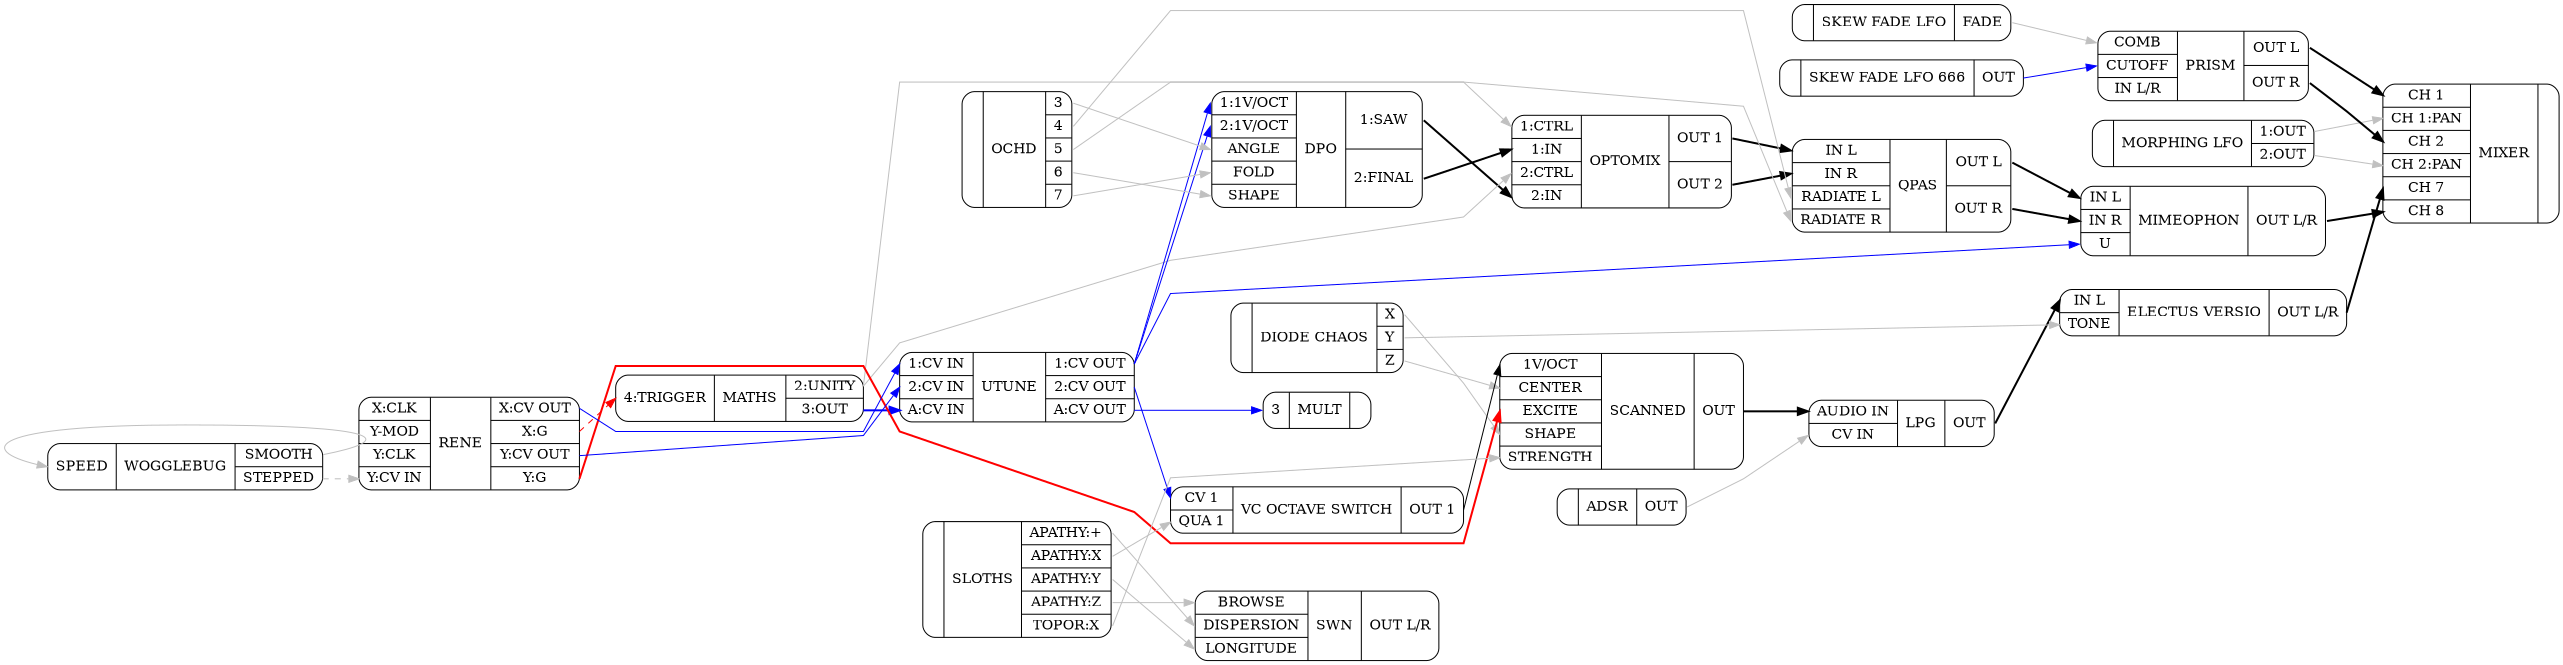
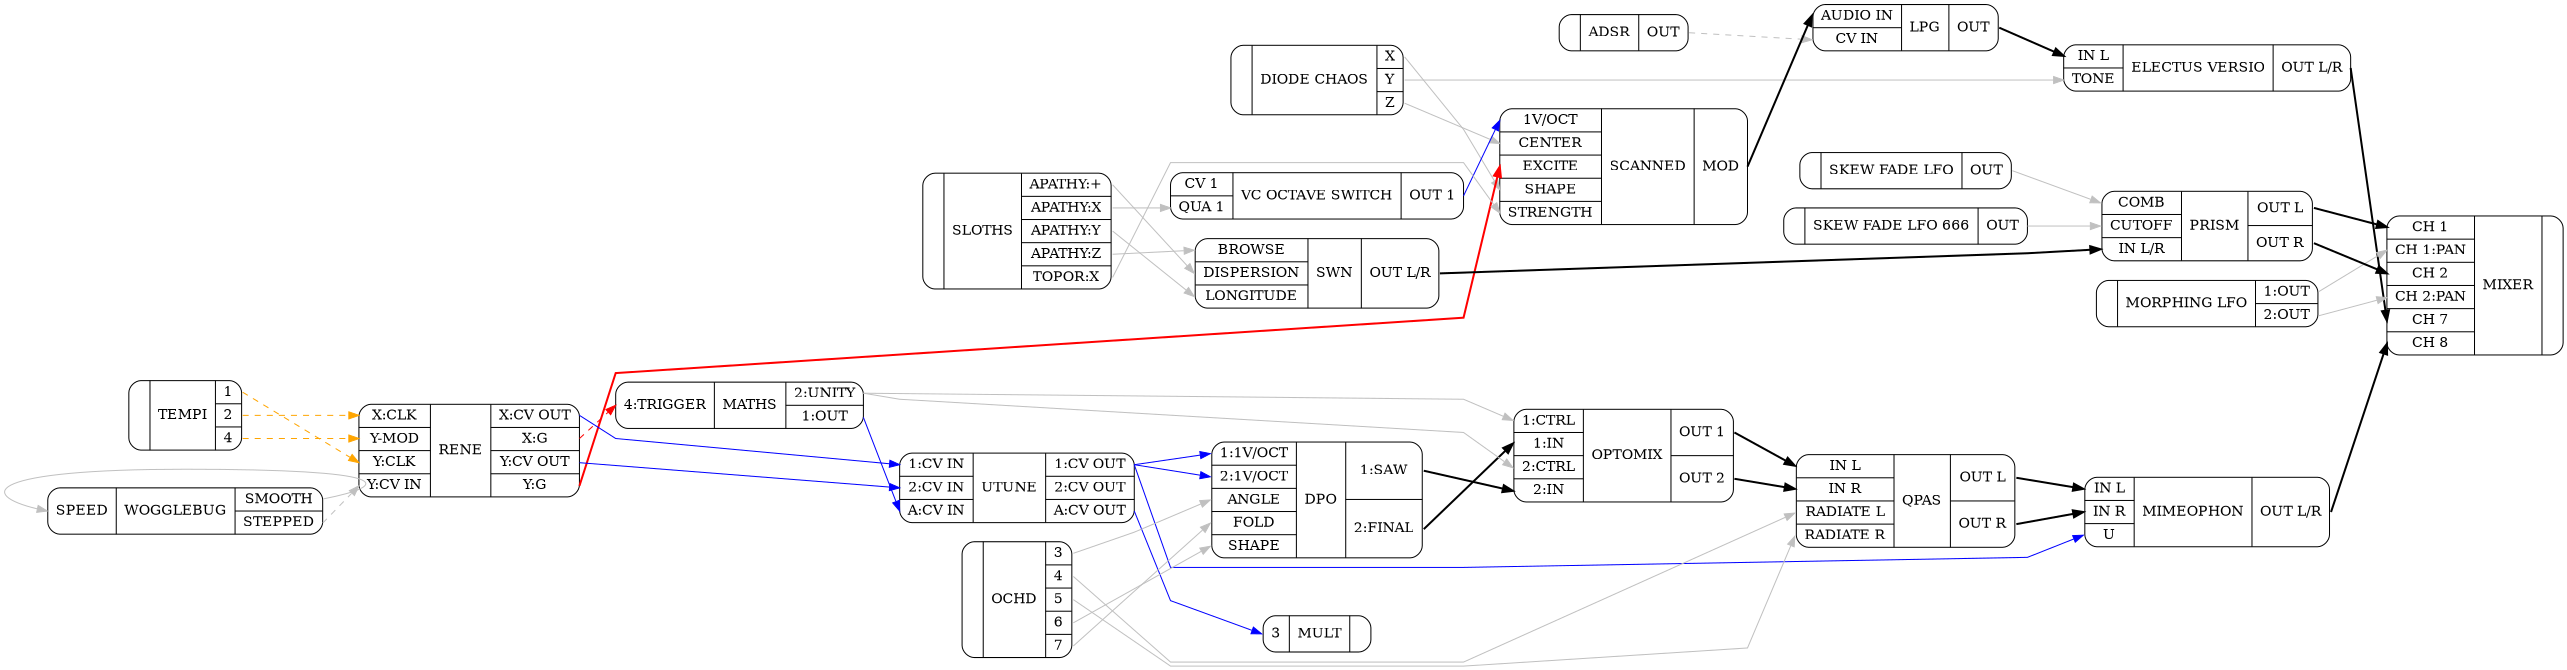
  digraph {
    ordering=out
    rankdir=LR
    splines=polyline
    node [shape=Mrecord]
    edge [color=gray headport="_inl:w" tailport="_out:e"]
    n1 [label="{ {}|ADSR| {<_out> OUT}}"]
    n2 [label="{ {<_audioin> AUDIO IN | <_cvin> CV IN}|LPG| {<_out> OUT}}"]
    n3 [label="{ {<_inl> IN L | <_tone> TONE}|ELECTUS VERSIO| {<_outlr> OUT L/R}}"]
    n4 [label="{ {}|DIODE CHAOS| {<_x> X | <_y> Y | <_z> Z}}"]
-   n5 [label="{ {<_1voct> 1V/OCT | <_center> CENTER | <_excite> EXCITE | <_shape> SHAPE | <_strength> STRENGTH}|SCANNED| {<_out> OUT}}"]
+   n5 [label="{ {<_1voct> 1V/OCT | <_center> CENTER | <_excite> EXCITE | <_shape> SHAPE | <_strength> STRENGTH}|SCANNED| {<_out> MOD}}"]
    n6 [label="{ {<_ch1> CH 1 | <_ch1pan> CH 1:PAN | <_ch2> CH 2 | <_ch2pan> CH 2:PAN | <_ch7> CH 7 | <_ch8> CH 8}|MIXER| {}}"]
    n7 [label="{ {<_11voct> 1:1V/OCT | <_21voct> 2:1V/OCT | <_angle> ANGLE | <_fold> FOLD | <_shape> SHAPE}|DPO| {<_1saw> 1:SAW | <_2final> 2:FINAL}}"]
    n8 [label="{ {<_1ctrl> 1:CTRL | <_1in> 1:IN | <_2ctrl> 2:CTRL | <_2in> 2:IN}|OPTOMIX| {<_out1> OUT 1 | <_out2> OUT 2}}"]
    n9 [label="{ {<_inl> IN L | <_inr> IN R | <_radiatel> RADIATE L | <_radiater> RADIATE R}|QPAS| {<_outl> OUT L | <_outr> OUT R}}"]
-   n10 [label="{ {<_4trigger> 4:TRIGGER}|MATHS| {<_2unity> 2:UNITY | <_3out> 3:OUT}}"]
+   n10 [label="{ {<_4trigger> 4:TRIGGER}|MATHS| {<_2unity> 2:UNITY | <_3out> 1:OUT}}"]
    n11 [label="{ {<_1cvin> 1:CV IN | <_2cvin> 2:CV IN | <_acvin> A:CV IN}|UTUNE| {<_1cvout> 1:CV OUT | <_2cvout> 2:CV OUT | <_acvout> A:CV OUT}}"]
    n12 [label="{ {<_inl> IN L | <_inr> IN R | <_u> U}|MIMEOPHON| {<_outlr> OUT L/R}}"]
    n13 [label="{ {<_3> 3}|MULT| {}}"]
    n14 [label="{ {<_cv1> CV 1 | <_qua1> QUA 1}|VC OCTAVE SWITCH| {<_out1> OUT 1}}"]
    n15 [label="{ {}|MORPHING LFO| {<_1out> 1:OUT | <_2out> 2:OUT}}"]
    n16 [label="{ {}|OCHD| {<_3> 3 | <_4> 4 | <_5> 5 | <_6> 6 | <_7> 7}}"]
    n17 [label="{ {<_comb> COMB | <_cutoff> CUTOFF | <_inlr> IN L/R}|PRISM| {<_outl> OUT L | <_outr> OUT R}}"]
    n18 [label="{ {<_xclk> X:CLK | <_ymod> Y-MOD | <_yclk> Y:CLK | <_ycvin> Y:CV IN}|RENE| {<_xcvout> X:CV OUT | <_xg> X:G | <_ycvout> Y:CV OUT | <_yg> Y:G}}"]
-   n19 [label="{ {}|SKEW FADE LFO| {<_out> FADE}}"]
+   n19 [label="{ {}|SKEW FADE LFO| {<_out> OUT}}"]
    n20 [label="{ {}|SKEW FADE LFO 666| {<_out> OUT}}"]
    n21 [label="{ {}|SLOTHS| {<_apathy> APATHY:+ | <_apathyx> APATHY:X | <_apathyy> APATHY:Y | <_apathyz> APATHY:Z | <_toporx> TOPOR:X}}"]
    n22 [label="{ {<_browse> BROWSE | <_dispersion> DISPERSION | <_longitude> LONGITUDE}|SWN| {<_outlr> OUT L/R}}"]
+   n23 [label="{ {}|TEMPI| {<_1> 1 | <_2> 2 | <_4> 4}}"]
    n24 [label="{ {<_speed> SPEED}|WOGGLEBUG| {<_smooth> SMOOTH | <_stepped> STEPPED}}"]
-   n1 -> n2 [headport="_cvin:w"]
+   n1 -> n2 [headport="_cvin:w" style=dashed]
    n2 -> n3 [style=bold color=""]
    n3 -> n6 [headport="_ch7:w" style=bold tailport="_outlr:e" color=""]
    n4 -> n3 [headport="_tone:w" tailport="_y:e"]
    n4 -> n5 [headport="_center:w" tailport="_z:e"]
    n4 -> n5 [headport="_shape:w" tailport="_x:e"]
    n5 -> n2 [headport="_audioin:w" style=bold color=""]
    n7 -> n8 [headport="_1in:w" style=bold tailport="_2final:e" color=""]
    n7 -> n8 [headport="_2in:w" style=bold tailport="_1saw:e" color=""]
    n8 -> n9 [style=bold tailport="_out1:e" color=""]
    n8 -> n9 [headport="_inr:w" style=bold tailport="_out2:e" color=""]
    n9 -> n12 [style=bold tailport="_outl:e" color=""]
    n9 -> n12 [headport="_inr:w" style=bold tailport="_outr:e" color=""]
    n10 -> n8 [headport="_1ctrl:w" tailport="_2unity:e"]
    n10 -> n8 [headport="_2ctrl:w" tailport="_2unity:e"]
-   n10 -> n11 [color=blue headport="_acvin:w" tailport="_3out:e" style=bold]
+   n10 -> n11 [color=blue headport="_acvin:w" tailport="_3out:e"]
    n11 -> n7 [color=blue headport="_11voct:w" tailport="_1cvout:e"]
    n11 -> n7 [color=blue headport="_21voct:w" tailport="_1cvout:e"]
    n11 -> n12 [color=blue headport="_u:w" tailport="_1cvout:e"]
    n11 -> n13 [color=blue headport="_3:w" tailport="_acvout:e"]
-   n11 -> n14 [color=blue headport="_cv1:w" tailport="_2cvout:e"]
    n12 -> n6 [headport="_ch8:w" style=bold tailport="_outlr:e" color=""]
-   n14 -> n5 [color=black headport="_1voct:w" tailport="_out1:e"]
+   n14 -> n5 [color=blue headport="_1voct:w" tailport="_out1:e"]
    n15 -> n6 [headport="_ch1pan:w" tailport="_1out:e"]
    n15 -> n6 [headport="_ch2pan:w" tailport="_2out:e"]
    n16 -> n7 [headport="_angle:w" tailport="_3:e"]
    n16 -> n7 [headport="_fold:w" tailport="_7:e"]
    n16 -> n7 [headport="_shape:w" tailport="_6:e"]
    n16 -> n9 [headport="_radiatel:w" tailport="_4:e"]
    n16 -> n9 [headport="_radiater:w" tailport="_5:e"]
    n17 -> n6 [headport="_ch1:w" style=bold tailport="_outl:e" color=""]
    n17 -> n6 [headport="_ch2:w" style=bold tailport="_outr:e" color=""]
    n18 -> n5 [color=red headport="_excite:w" style=bold tailport="_yg:e"]
    n18 -> n10 [color=red headport="_4trigger:w" style=dashed tailport="_xg:e"]
    n18 -> n11 [color=blue headport="_1cvin:w" tailport="_xcvout:e"]
    n18 -> n11 [color=blue headport="_2cvin:w" tailport="_ycvout:e"]
    n19 -> n17 [headport="_comb:w"]
-   n20 -> n17 [color=blue headport="_cutoff:w"]
+   n20 -> n17 [headport="_cutoff:w"]
    n21 -> n5 [headport="_strength:w" tailport="_toporx:e"]
    n21 -> n14 [headport="_qua1:w" tailport="_apathyx:e"]
    n21 -> n22 [headport="_browse:w" tailport="_apathyz:e"]
    n21 -> n22 [headport="_dispersion:w" tailport="_apathy:e"]
    n21 -> n22 [headport="_longitude:w" tailport="_apathyy:e"]
+   n22 -> n17 [headport="_inlr:w" style=bold tailport="_outlr:e" color=""]
+   n23 -> n18 [color=orange headport="_xclk:w" style=dashed tailport="_2:e"]
+   n23 -> n18 [color=orange headport="_ymod:w" style=dashed tailport="_4:e"]
+   n23 -> n18 [color=orange headport="_yclk:w" style=dashed tailport="_1:e"]
    n24 -> n18 [headport="_ycvin:w" style=dashed tailport="_stepped:e"]
    n24 -> n24 [headport="_speed:w" tailport="_smooth:e"]
  }
